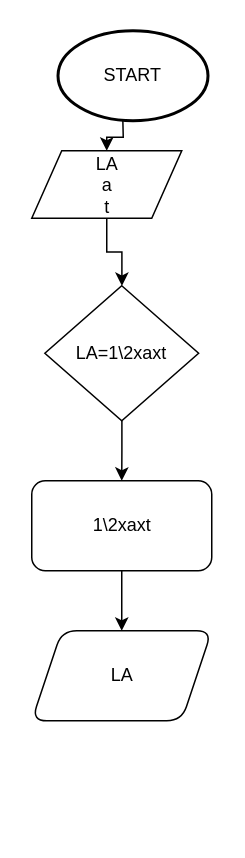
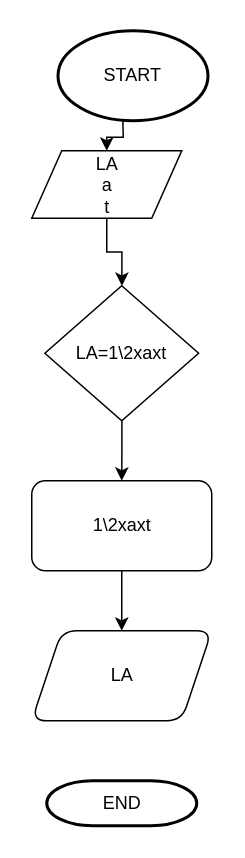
  <mxCell id="0" />
  <mxCell id="1" parent="0" />
  <mxCell id="2" value="" style="edgeStyle=orthogonalEdgeStyle;rounded=0;orthogonalLoop=1;jettySize=auto;html=1;" edge="1" parent="1" target="4"><mxGeometry relative="1" as="geometry"><mxPoint x="81" y="70" as="sourcePoint" /></mxGeometry></mxCell>
  <mxCell id="3" value="" style="edgeStyle=orthogonalEdgeStyle;rounded=0;orthogonalLoop=1;jettySize=auto;html=1;" edge="1" parent="1" source="4" target="6"><mxGeometry relative="1" as="geometry" /></mxCell>
  <mxCell id="4" value="&lt;div&gt;LA&lt;/div&gt;&lt;div&gt;a&lt;/div&gt;&lt;div&gt;t&lt;br&gt;&lt;/div&gt;" style="shape=parallelogram;perimeter=parallelogramPerimeter;whiteSpace=wrap;html=1;fixedSize=1;" vertex="1" parent="1"><mxGeometry x="20.5" y="100" width="100" height="45" as="geometry" /></mxCell>
  <mxCell id="5" value="" style="edgeStyle=orthogonalEdgeStyle;rounded=0;orthogonalLoop=1;jettySize=auto;html=1;" edge="1" parent="1" source="6" target="8"><mxGeometry relative="1" as="geometry" /></mxCell>
  <mxCell id="6" value="LA=1\2xaxt" style="rhombus;whiteSpace=wrap;html=1;" vertex="1" parent="1"><mxGeometry x="29.25" y="190" width="102.5" height="90" as="geometry" /></mxCell>
  <mxCell id="7" value="" style="edgeStyle=orthogonalEdgeStyle;rounded=0;orthogonalLoop=1;jettySize=auto;html=1;" edge="1" parent="1" source="8" target="9"><mxGeometry relative="1" as="geometry" /></mxCell>
  <mxCell id="8" value="1\2xaxt" style="rounded=1;whiteSpace=wrap;html=1;" vertex="1" parent="1"><mxGeometry x="20.5" y="320" width="120" height="60" as="geometry" /></mxCell>
  <mxCell id="9" value="LA" style="shape=parallelogram;perimeter=parallelogramPerimeter;whiteSpace=wrap;html=1;fixedSize=1;rounded=1;" vertex="1" parent="1"><mxGeometry x="20.5" y="420" width="120" height="60" as="geometry" /></mxCell>
+ <mxCell id="10" value="END" style="strokeWidth=2;html=1;shape=mxgraph.flowchart.terminator;whiteSpace=wrap;" vertex="1" parent="1"><mxGeometry x="30.5" y="520" width="100" height="30" as="geometry" /></mxCell>
  <mxCell id="11" value="START" style="strokeWidth=2;html=1;shape=mxgraph.flowchart.start_1;whiteSpace=wrap;" vertex="1" parent="1"><mxGeometry x="38" y="20" width="100" height="60" as="geometry" /></mxCell>
